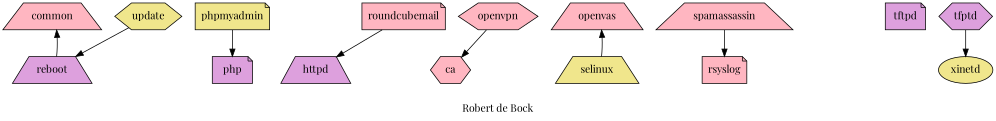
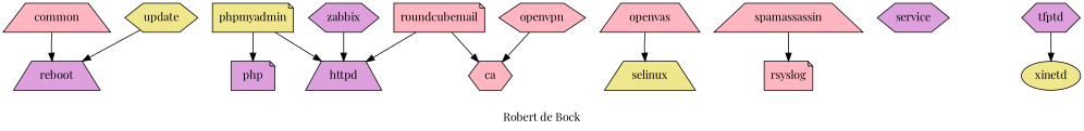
  digraph {
    fontname="Playfair Display"
    label="Robert de Bock"
    node [fillcolor=lightpink fontname="Playfair Display" shape=trapezium style=filled]
    edge [fontname="Playfair Display"]
    common
    reboot [fillcolor=plum]
    httpd [fillcolor=plum]
    openvas
    selinux [fillcolor=khaki]
    openvpn [shape=hexagon]
    ca [shape=hexagon]
    php [fillcolor=plum shape=note]
    phpmyadmin [fillcolor=khaki shape=note]
    roundcubemail [shape=note]
    rsyslog [shape=note]
+   service [fillcolor=plum shape=hexagon]
    spamassassin
-   tftpd [fillcolor=plum shape=note]
    update [fillcolor=khaki shape=hexagon]
    xinetd [fillcolor=khaki shape=ellipse]
+   zabbix [fillcolor=plum shape=hexagon]
    tfptd [fillcolor=plum shape=hexagon]
-   reboot -> common
-   selinux -> openvas
+   common -> reboot
+   openvas -> selinux
    openvpn -> ca
+   phpmyadmin -> httpd
    phpmyadmin -> php
    roundcubemail -> httpd
+   roundcubemail -> ca
    spamassassin -> rsyslog
    update -> reboot
+   zabbix -> httpd
    tfptd -> xinetd
  }
